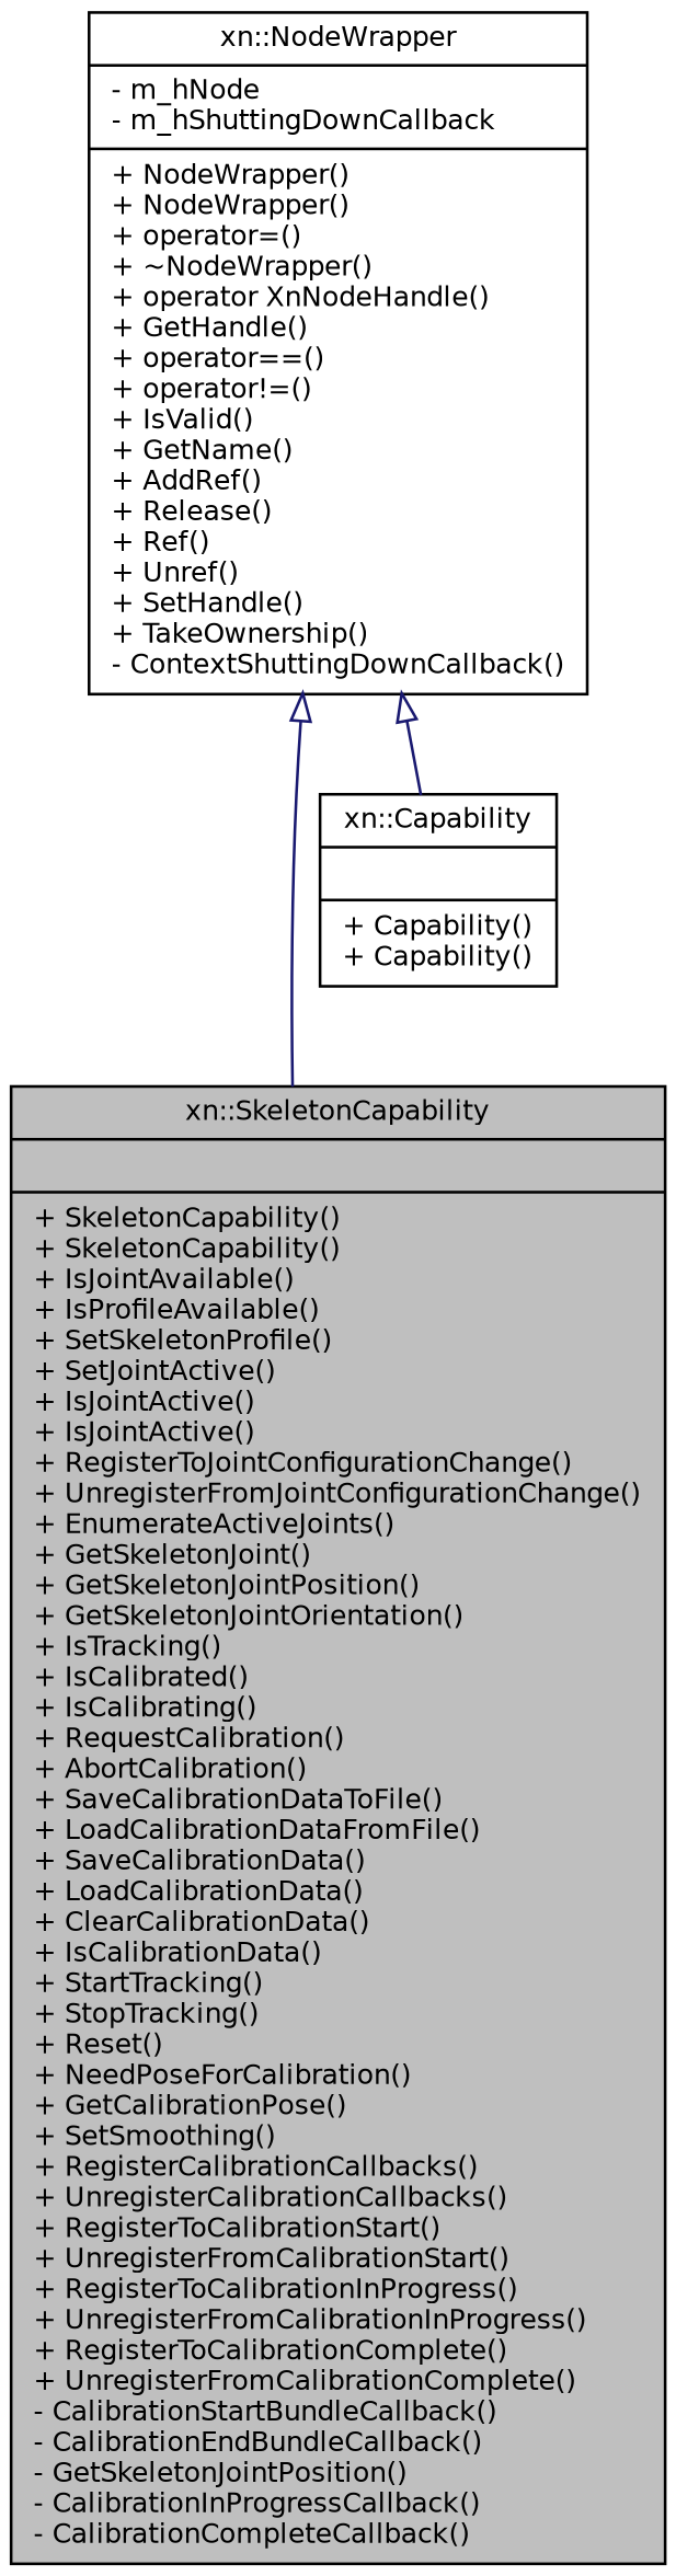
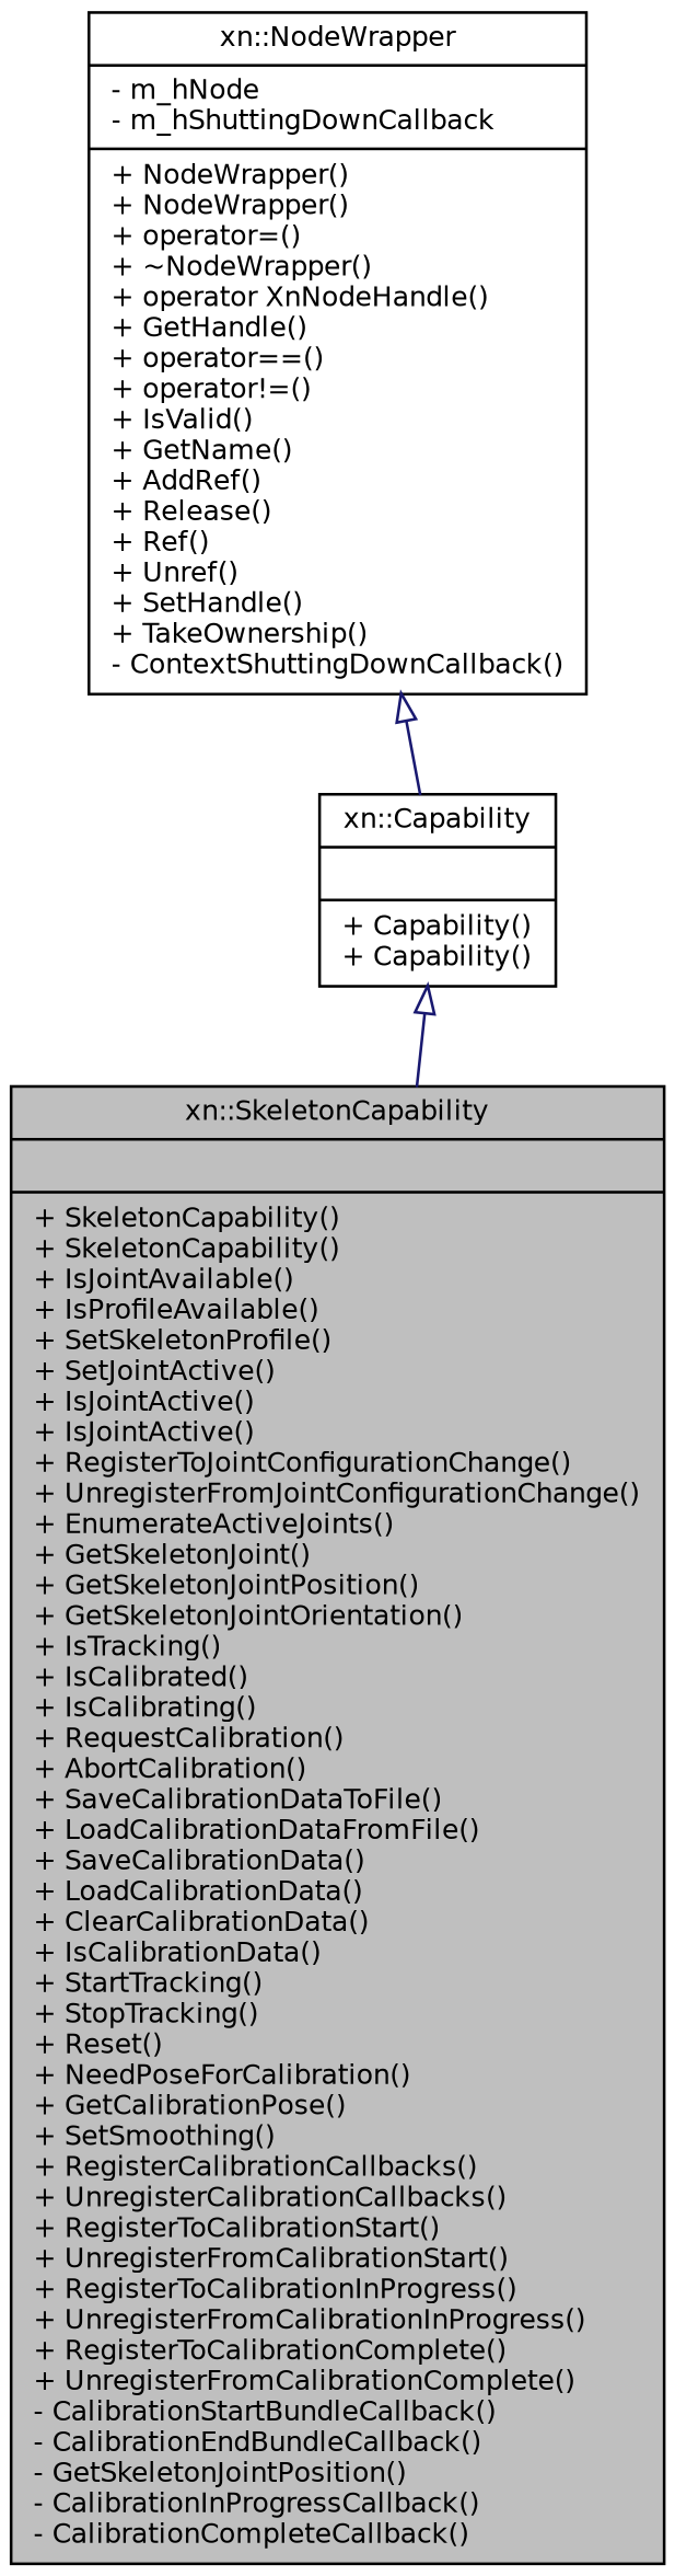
  digraph {
    fontname="DejaVu Sans"
    node [color=black fillcolor=white fontname="DejaVu Sans" fontsize=10 shape=record style=filled]
    edge [arrowtail=empty color=midnightblue dir=back fontname="DejaVu Sans" fontsize=10 labelfontname=FreeSans labelfontsize=10 style=solid]
    n1 [fillcolor=grey75 fontcolor=black height=0.2 label="{xn::SkeletonCapability\n||+ SkeletonCapability()\l+ SkeletonCapability()\l+ IsJointAvailable()\l+ IsProfileAvailable()\l+ SetSkeletonProfile()\l+ SetJointActive()\l+ IsJointActive()\l+ IsJointActive()\l+ RegisterToJointConfigurationChange()\l+ UnregisterFromJointConfigurationChange()\l+ EnumerateActiveJoints()\l+ GetSkeletonJoint()\l+ GetSkeletonJointPosition()\l+ GetSkeletonJointOrientation()\l+ IsTracking()\l+ IsCalibrated()\l+ IsCalibrating()\l+ RequestCalibration()\l+ AbortCalibration()\l+ SaveCalibrationDataToFile()\l+ LoadCalibrationDataFromFile()\l+ SaveCalibrationData()\l+ LoadCalibrationData()\l+ ClearCalibrationData()\l+ IsCalibrationData()\l+ StartTracking()\l+ StopTracking()\l+ Reset()\l+ NeedPoseForCalibration()\l+ GetCalibrationPose()\l+ SetSmoothing()\l+ RegisterCalibrationCallbacks()\l+ UnregisterCalibrationCallbacks()\l+ RegisterToCalibrationStart()\l+ UnregisterFromCalibrationStart()\l+ RegisterToCalibrationInProgress()\l+ UnregisterFromCalibrationInProgress()\l+ RegisterToCalibrationComplete()\l+ UnregisterFromCalibrationComplete()\l- CalibrationStartBundleCallback()\l- CalibrationEndBundleCallback()\l- GetSkeletonJointPosition()\l- CalibrationInProgressCallback()\l- CalibrationCompleteCallback()\l}" width=0.4]
    n2 [height=0.2 label="{xn::Capability\n||+ Capability()\l+ Capability()\l}" width=0.4]
    n3 [height=0.2 label="{xn::NodeWrapper\n|- m_hNode\l- m_hShuttingDownCallback\l|+ NodeWrapper()\l+ NodeWrapper()\l+ operator=()\l+ ~NodeWrapper()\l+ operator XnNodeHandle()\l+ GetHandle()\l+ operator==()\l+ operator!=()\l+ IsValid()\l+ GetName()\l+ AddRef()\l+ Release()\l+ Ref()\l+ Unref()\l+ SetHandle()\l+ TakeOwnership()\l- ContextShuttingDownCallback()\l}" width=0.4]
-   n3 -> n1
+   n2 -> n1
    n3 -> n2
  }
